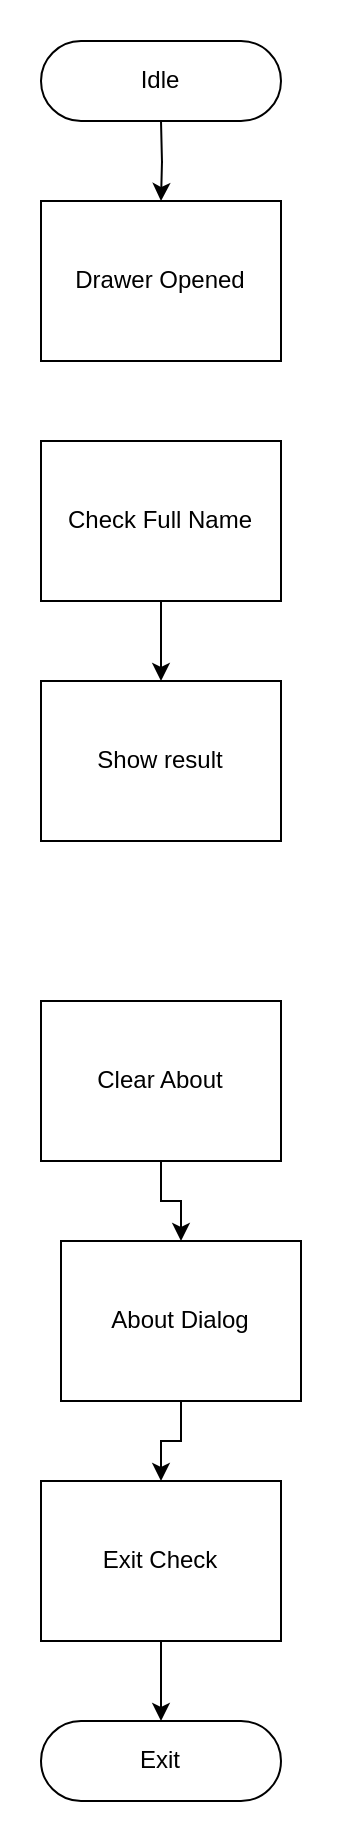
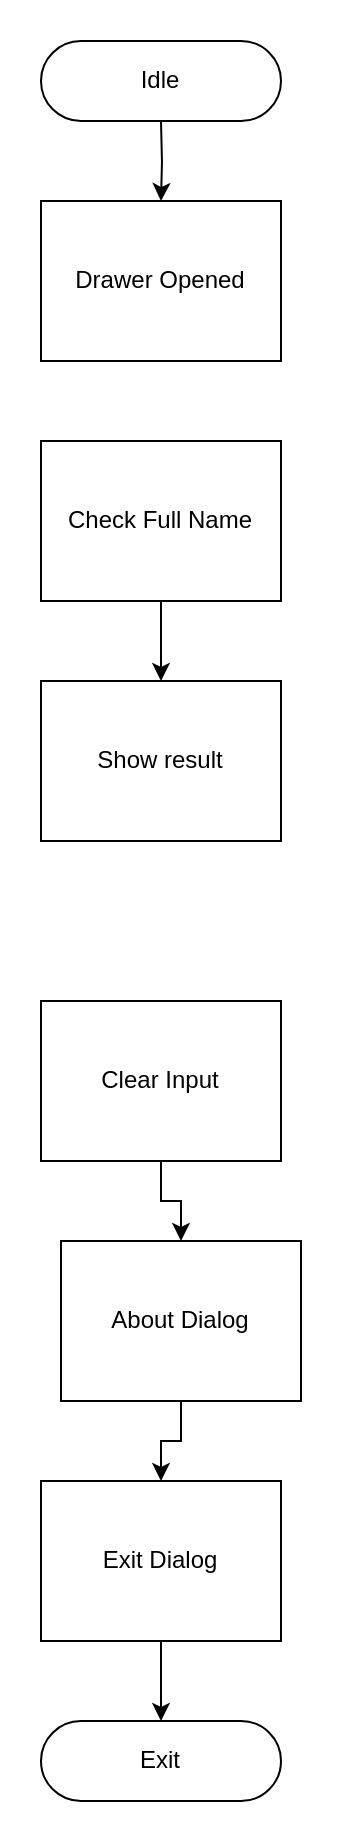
  <mxCell id="0" />
  <mxCell id="1" parent="0" />
  <mxCell id="2" style="edgeStyle=orthogonalEdgeStyle;rounded=0;orthogonalLoop=1;jettySize=auto;html=1;" edge="1" parent="1"><mxGeometry relative="1" as="geometry"><mxPoint x="80" y="100" as="targetPoint" /><mxPoint x="80" y="60" as="sourcePoint" /></mxGeometry></mxCell>
  <mxCell id="3" value="Drawer Opened" style="rounded=0;whiteSpace=wrap;html=1;" vertex="1" parent="1"><mxGeometry x="20" y="100" width="120" height="80" as="geometry" /></mxCell>
  <mxCell id="4" style="edgeStyle=orthogonalEdgeStyle;rounded=0;orthogonalLoop=1;jettySize=auto;html=1;" edge="1" parent="1" source="5"><mxGeometry relative="1" as="geometry"><mxPoint x="80" y="340" as="targetPoint" /></mxGeometry></mxCell>
  <mxCell id="5" value="Check Full Name" style="rounded=0;whiteSpace=wrap;html=1;" vertex="1" parent="1"><mxGeometry x="20" y="220" width="120" height="80" as="geometry" /></mxCell>
  <mxCell id="6" value="Show result" style="rounded=0;whiteSpace=wrap;html=1;" vertex="1" parent="1"><mxGeometry x="20" y="340" width="120" height="80" as="geometry" /></mxCell>
  <mxCell id="7" style="edgeStyle=orthogonalEdgeStyle;rounded=0;orthogonalLoop=1;jettySize=auto;html=1;entryX=0.5;entryY=0;entryDx=0;entryDy=0;" edge="1" parent="1" source="8" target="10"><mxGeometry relative="1" as="geometry" /></mxCell>
- <mxCell id="8" value="Clear About" style="rounded=0;whiteSpace=wrap;html=1;" vertex="1" parent="1"><mxGeometry x="20" y="500" width="120" height="80" as="geometry" /></mxCell>
+ <mxCell id="8" value="Clear Input" style="rounded=0;whiteSpace=wrap;html=1;" vertex="1" parent="1"><mxGeometry x="20" y="500" width="120" height="80" as="geometry" /></mxCell>
  <mxCell id="9" style="edgeStyle=orthogonalEdgeStyle;rounded=0;orthogonalLoop=1;jettySize=auto;html=1;" edge="1" parent="1" source="10" target="12"><mxGeometry relative="1" as="geometry"><mxPoint x="80" y="740" as="targetPoint" /></mxGeometry></mxCell>
  <mxCell id="10" value="About Dialog" style="rounded=0;whiteSpace=wrap;html=1;" vertex="1" parent="1"><mxGeometry x="30" y="620" width="120" height="80" as="geometry" /></mxCell>
  <mxCell id="11" style="edgeStyle=orthogonalEdgeStyle;rounded=0;orthogonalLoop=1;jettySize=auto;html=1;" edge="1" parent="1" source="12"><mxGeometry relative="1" as="geometry"><mxPoint x="80" y="860" as="targetPoint" /></mxGeometry></mxCell>
- <mxCell id="12" value="Exit Check" style="rounded=0;whiteSpace=wrap;html=1;" vertex="1" parent="1"><mxGeometry x="20" y="740" width="120" height="80" as="geometry" /></mxCell>
+ <mxCell id="12" value="Exit Dialog" style="rounded=0;whiteSpace=wrap;html=1;" vertex="1" parent="1"><mxGeometry x="20" y="740" width="120" height="80" as="geometry" /></mxCell>
  <mxCell id="13" value="Exit" style="rounded=1;whiteSpace=wrap;html=1;arcSize=50;" vertex="1" parent="1"><mxGeometry x="20" y="860" width="120" height="40" as="geometry" /></mxCell>
  <mxCell id="14" value="Idle" style="rounded=1;whiteSpace=wrap;html=1;arcSize=50;" vertex="1" parent="1"><mxGeometry x="20" y="20" width="120" height="40" as="geometry" /></mxCell>
